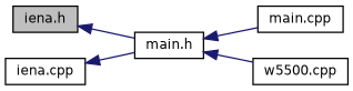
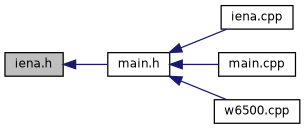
  digraph {
    rankdir=LR
    node [color=black fillcolor=white fontname=Helvetica fontsize=10 shape=record style=filled]
    edge [color=midnightblue dir=back fontname=Helvetica fontsize=10 labelfontname=Helvetica labelfontsize=10 style=solid]
    n1 [fillcolor=grey75 fontcolor=black height=0.2 label="iena.h" width=0.4]
    n2 [height=0.2 label="main.h" width=0.4]
    n3 [height=0.2 label="iena.cpp" width=0.4]
    n4 [height=0.2 label="main.cpp" width=0.4]
-   n5 [height=0.2 label="w5500.cpp" width=0.4]
+   n5 [height=0.2 label="w6500.cpp" width=0.4]
    n1 -> n2
-   n3 -> n2
+   n2 -> n3
    n2 -> n4
    n2 -> n5
  }
